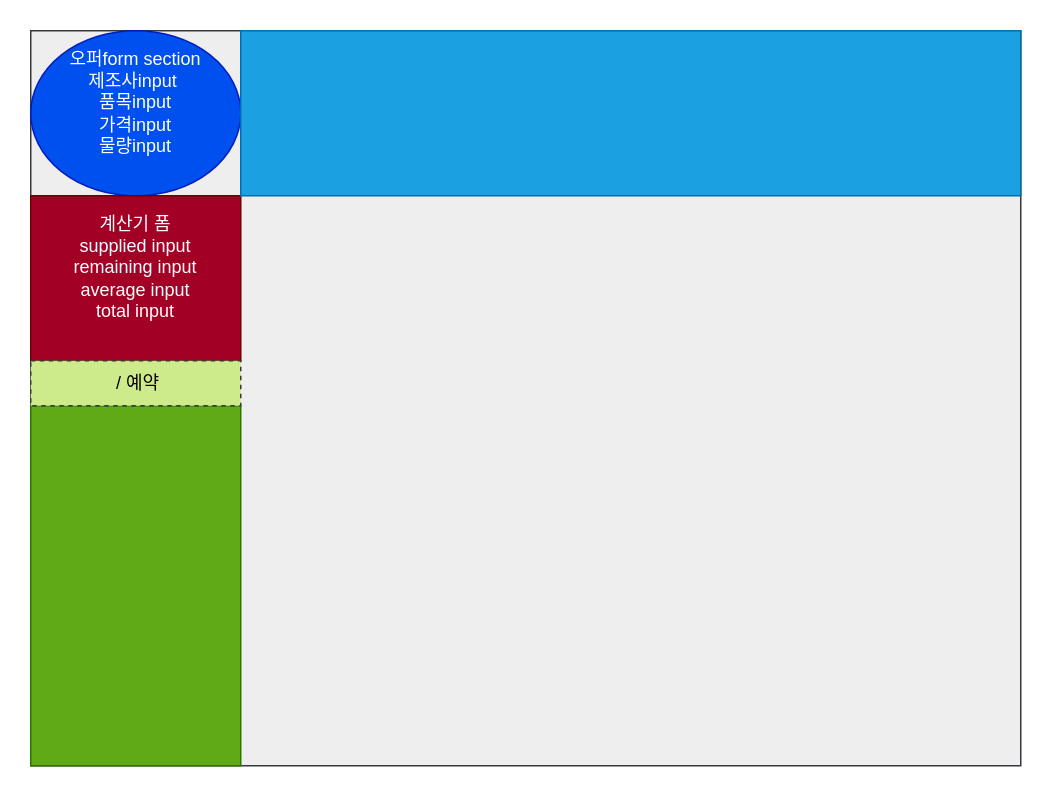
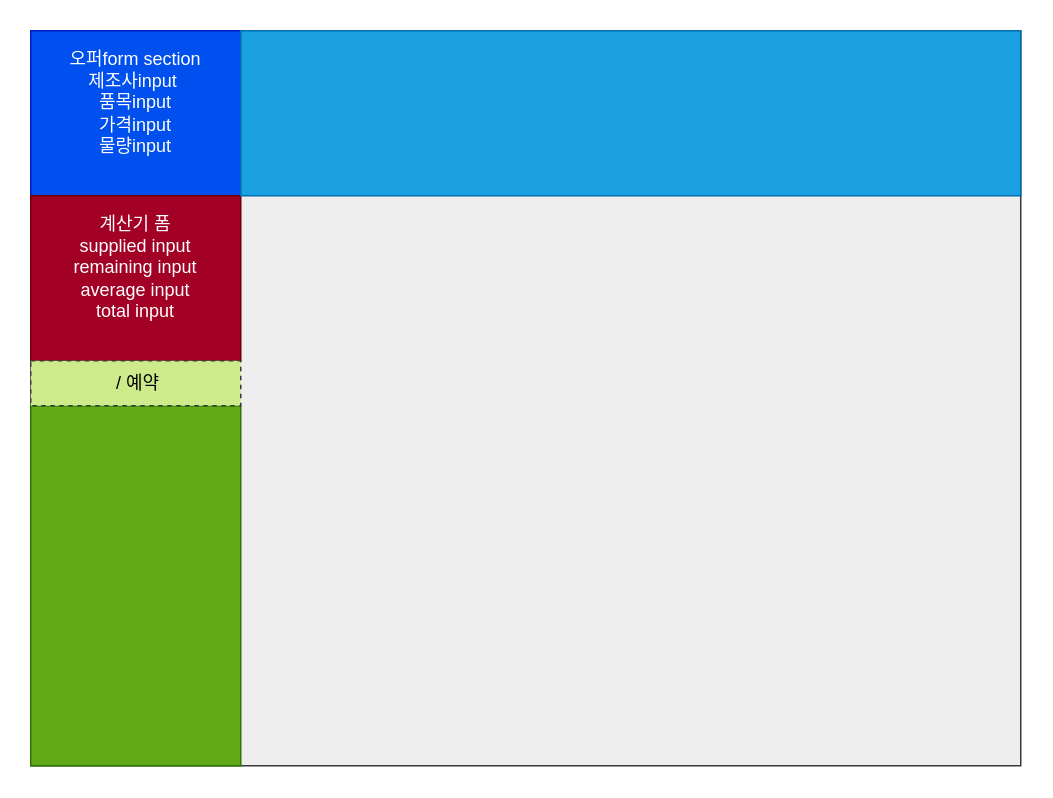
  <mxCell id="0" />
  <mxCell id="1" parent="0" />
  <mxCell id="2" value="" style="rounded=0;whiteSpace=wrap;html=1;fillColor=#eeeeee;strokeColor=#36393d;" vertex="1" parent="1"><mxGeometry x="20" y="20" width="660" height="490" as="geometry" /></mxCell>
- <mxCell id="3" value="오퍼form section&lt;div&gt;제조사input&amp;nbsp;&lt;/div&gt;&lt;div&gt;품목&lt;span style=&quot;background-color: transparent; color: light-dark(rgb(255, 255, 255), rgb(18, 18, 18));&quot;&gt;input&lt;/span&gt;&lt;/div&gt;&lt;div&gt;가격&lt;span style=&quot;background-color: transparent; color: light-dark(rgb(255, 255, 255), rgb(18, 18, 18));&quot;&gt;input&lt;/span&gt;&lt;/div&gt;&lt;div&gt;물량&lt;span style=&quot;background-color: transparent; color: light-dark(rgb(255, 255, 255), rgb(18, 18, 18));&quot;&gt;input&lt;/span&gt;&lt;/div&gt;&lt;div&gt;&lt;br&gt;&lt;/div&gt;" style="ellipse;whiteSpace=wrap;html=1;fillColor=#0050ef;fontColor=#ffffff;strokeColor=#001DBC;" vertex="1" parent="1"><mxGeometry x="20" y="20" width="140" height="110" as="geometry" /></mxCell>
+ <mxCell id="3" value="오퍼form section&lt;div&gt;제조사input&amp;nbsp;&lt;/div&gt;&lt;div&gt;품목&lt;span style=&quot;background-color: transparent; color: light-dark(rgb(255, 255, 255), rgb(18, 18, 18));&quot;&gt;input&lt;/span&gt;&lt;/div&gt;&lt;div&gt;가격&lt;span style=&quot;background-color: transparent; color: light-dark(rgb(255, 255, 255), rgb(18, 18, 18));&quot;&gt;input&lt;/span&gt;&lt;/div&gt;&lt;div&gt;물량&lt;span style=&quot;background-color: transparent; color: light-dark(rgb(255, 255, 255), rgb(18, 18, 18));&quot;&gt;input&lt;/span&gt;&lt;/div&gt;&lt;div&gt;&lt;br&gt;&lt;/div&gt;" style="rounded=0;whiteSpace=wrap;html=1;fillColor=#0050ef;fontColor=#ffffff;strokeColor=#001DBC;" vertex="1" parent="1"><mxGeometry x="20" y="20" width="140" height="110" as="geometry" /></mxCell>
  <mxCell id="4" value="계산기 폼&lt;div&gt;supplied input&lt;/div&gt;&lt;div&gt;remaining input&lt;/div&gt;&lt;div&gt;average input&lt;/div&gt;&lt;div&gt;total input&lt;/div&gt;&lt;div&gt;&lt;br&gt;&lt;/div&gt;" style="rounded=0;whiteSpace=wrap;html=1;fillColor=#a20025;fontColor=#ffffff;strokeColor=#6F0000;" vertex="1" parent="1"><mxGeometry x="20" y="130" width="140" height="110" as="geometry" /></mxCell>
  <mxCell id="5" value="" style="rounded=0;whiteSpace=wrap;html=1;fillColor=#60a917;fontColor=#ffffff;strokeColor=#2D7600;" vertex="1" parent="1"><mxGeometry x="20" y="270" width="140" height="240" as="geometry" /></mxCell>
  <mxCell id="6" value="" style="rounded=0;whiteSpace=wrap;html=1;fillColor=#1ba1e2;fontColor=#ffffff;strokeColor=#006EAF;" vertex="1" parent="1"><mxGeometry x="160" y="20" width="520" height="110" as="geometry" /></mxCell>
  <mxCell id="7" value="&amp;nbsp;/ 예약" style="rounded=0;whiteSpace=wrap;html=1;fillColor=#cdeb8b;strokeColor=#36393d;dashed=1;" vertex="1" parent="1"><mxGeometry x="20" y="240" width="140" height="30" as="geometry" /></mxCell>
